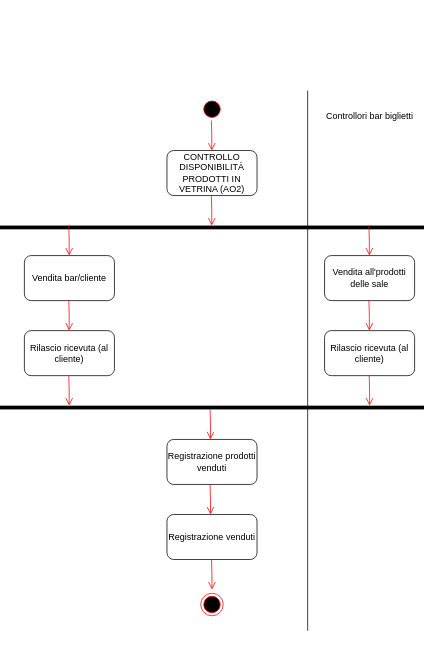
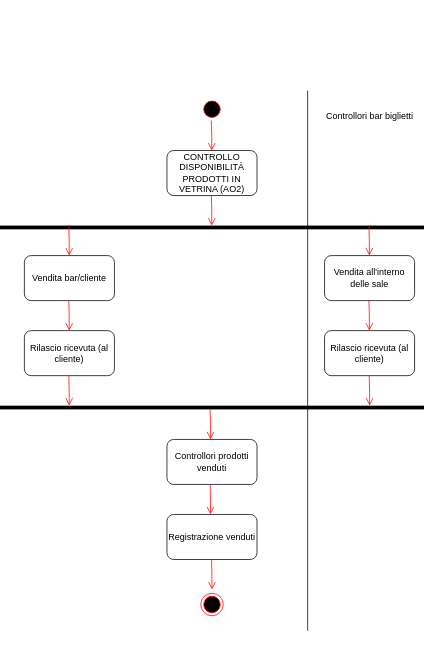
  <mxCell id="0" />
  <mxCell id="1" parent="0" />
  <mxCell id="2" value="" style="ellipse;html=1;shape=startState;fillColor=#000000;strokeColor=#ff0000;" parent="1" vertex="1"><mxGeometry x="255" y="130" width="30" height="30" as="geometry" /></mxCell>
  <mxCell id="3" value="" style="ellipse;html=1;shape=endState;fillColor=#000000;strokeColor=#ff0000;" parent="1" vertex="1"><mxGeometry x="255" y="790" width="30" height="30" as="geometry" /></mxCell>
  <mxCell id="4" value="CONTROLLO DISPONIBILITÀ PRODOTTI IN VETRINA (AO2)" style="rounded=1;whiteSpace=wrap;html=1;" parent="1" vertex="1"><mxGeometry x="210" y="200" width="120" height="60" as="geometry" /></mxCell>
  <mxCell id="5" value="" style="html=1;points=[];perimeter=orthogonalPerimeter;fillColor=#000000;strokeColor=none;rotation=-90;fontStyle=1" parent="1" vertex="1"><mxGeometry x="267.5" y="20" width="5" height="565" as="geometry" /></mxCell>
  <mxCell id="6" value="" style="edgeStyle=orthogonalEdgeStyle;html=1;verticalAlign=bottom;endArrow=open;endSize=8;strokeColor=#ff0000;rounded=0;" parent="1" edge="1"><mxGeometry relative="1" as="geometry"><mxPoint x="269.67" y="200" as="targetPoint" /><mxPoint x="269.17" y="160" as="sourcePoint" /></mxGeometry></mxCell>
  <mxCell id="7" value="Vendita bar/cliente" style="rounded=1;whiteSpace=wrap;html=1;" parent="1" vertex="1"><mxGeometry x="20" y="340" width="120" height="60" as="geometry" /></mxCell>
  <mxCell id="8" value="" style="edgeStyle=orthogonalEdgeStyle;html=1;verticalAlign=bottom;endArrow=open;endSize=8;strokeColor=#ff0000;rounded=0;" parent="1" edge="1"><mxGeometry relative="1" as="geometry"><mxPoint x="269.67" y="300" as="targetPoint" /><mxPoint x="269.17" y="260" as="sourcePoint" /></mxGeometry></mxCell>
  <mxCell id="9" value="" style="edgeStyle=orthogonalEdgeStyle;html=1;verticalAlign=bottom;endArrow=open;endSize=8;strokeColor=#ff0000;rounded=0;" parent="1" edge="1"><mxGeometry relative="1" as="geometry"><mxPoint x="79.67" y="340" as="targetPoint" /><mxPoint x="79.17" y="300" as="sourcePoint" /></mxGeometry></mxCell>
  <mxCell id="10" value="Rilascio ricevuta (al cliente)" style="rounded=1;whiteSpace=wrap;html=1;" parent="1" vertex="1"><mxGeometry x="20" y="440" width="120" height="60" as="geometry" /></mxCell>
  <mxCell id="11" value="" style="edgeStyle=orthogonalEdgeStyle;html=1;verticalAlign=bottom;endArrow=open;endSize=8;strokeColor=#ff0000;rounded=0;" parent="1" edge="1"><mxGeometry relative="1" as="geometry"><mxPoint x="79.67" y="440" as="targetPoint" /><mxPoint x="79.17" y="400" as="sourcePoint" /></mxGeometry></mxCell>
- <mxCell id="12" value="Vendita all'prodotti delle sale" style="rounded=1;whiteSpace=wrap;html=1;" parent="1" vertex="1"><mxGeometry x="420" y="340" width="120" height="60" as="geometry" /></mxCell>
+ <mxCell id="12" value="Vendita all'interno delle sale" style="rounded=1;whiteSpace=wrap;html=1;" parent="1" vertex="1"><mxGeometry x="420" y="340" width="120" height="60" as="geometry" /></mxCell>
  <mxCell id="13" value="" style="edgeStyle=orthogonalEdgeStyle;html=1;verticalAlign=bottom;endArrow=open;endSize=8;strokeColor=#ff0000;rounded=0;" parent="1" edge="1"><mxGeometry relative="1" as="geometry"><mxPoint x="479.67" y="340" as="targetPoint" /><mxPoint x="479.17" y="300" as="sourcePoint" /></mxGeometry></mxCell>
  <mxCell id="14" value="Rilascio ricevuta (al cliente)" style="rounded=1;whiteSpace=wrap;html=1;" parent="1" vertex="1"><mxGeometry x="420" y="440" width="120" height="60" as="geometry" /></mxCell>
  <mxCell id="15" value="" style="edgeStyle=orthogonalEdgeStyle;html=1;verticalAlign=bottom;endArrow=open;endSize=8;strokeColor=#ff0000;rounded=0;" parent="1" edge="1"><mxGeometry relative="1" as="geometry"><mxPoint x="479.67" y="440" as="targetPoint" /><mxPoint x="479.17" y="400" as="sourcePoint" /></mxGeometry></mxCell>
  <mxCell id="16" value="Controllori bar biglietti" style="text;html=1;strokeColor=none;fillColor=none;align=center;verticalAlign=middle;whiteSpace=wrap;rounded=0;" parent="1" vertex="1"><mxGeometry x="397.5" y="140" width="165" height="30" as="geometry" /></mxCell>
  <mxCell id="17" value="" style="html=1;points=[];perimeter=orthogonalPerimeter;fillColor=#000000;strokeColor=none;rotation=-90;" parent="1" vertex="1"><mxGeometry x="267.5" y="260" width="5" height="565" as="geometry" /></mxCell>
  <mxCell id="18" value="" style="edgeStyle=orthogonalEdgeStyle;html=1;verticalAlign=bottom;endArrow=open;endSize=8;strokeColor=#ff0000;rounded=0;" parent="1" edge="1"><mxGeometry relative="1" as="geometry"><mxPoint x="79.67" y="540" as="targetPoint" /><mxPoint x="79.17" y="500" as="sourcePoint" /></mxGeometry></mxCell>
  <mxCell id="19" value="" style="edgeStyle=orthogonalEdgeStyle;html=1;verticalAlign=bottom;endArrow=open;endSize=8;strokeColor=#ff0000;rounded=0;" parent="1" edge="1"><mxGeometry relative="1" as="geometry"><mxPoint x="480" y="540" as="targetPoint" /><mxPoint x="479.5" y="500" as="sourcePoint" /></mxGeometry></mxCell>
  <mxCell id="20" value="" style="edgeStyle=orthogonalEdgeStyle;html=1;verticalAlign=bottom;endArrow=open;endSize=8;strokeColor=#ff0000;rounded=0;" parent="1" edge="1"><mxGeometry relative="1" as="geometry"><mxPoint x="268" y="585" as="targetPoint" /><mxPoint x="267.5" y="545" as="sourcePoint" /></mxGeometry></mxCell>
- <mxCell id="21" value="Registrazione prodotti venduti" style="rounded=1;whiteSpace=wrap;html=1;" parent="1" vertex="1"><mxGeometry x="210" y="585" width="120" height="60" as="geometry" /></mxCell>
+ <mxCell id="21" value="Controllori prodotti venduti" style="rounded=1;whiteSpace=wrap;html=1;" parent="1" vertex="1"><mxGeometry x="210" y="585" width="120" height="60" as="geometry" /></mxCell>
  <mxCell id="22" value="" style="edgeStyle=orthogonalEdgeStyle;html=1;verticalAlign=bottom;endArrow=open;endSize=8;strokeColor=#ff0000;rounded=0;" parent="1" edge="1"><mxGeometry relative="1" as="geometry"><mxPoint x="268" y="685" as="targetPoint" /><mxPoint x="267.5" y="645" as="sourcePoint" /></mxGeometry></mxCell>
  <mxCell id="23" value="Registrazione venduti" style="rounded=1;whiteSpace=wrap;html=1;" parent="1" vertex="1"><mxGeometry x="210" y="685" width="120" height="60" as="geometry" /></mxCell>
  <mxCell id="24" value="" style="edgeStyle=orthogonalEdgeStyle;html=1;verticalAlign=bottom;endArrow=open;endSize=8;strokeColor=#ff0000;rounded=0;" parent="1" edge="1"><mxGeometry relative="1" as="geometry"><mxPoint x="269.91" y="785" as="targetPoint" /><mxPoint x="269.41" y="745" as="sourcePoint" /></mxGeometry></mxCell>
  <mxCell id="25" value="" style="endArrow=none;html=1;rounded=0;" parent="1" edge="1"><mxGeometry width="50" height="50" relative="1" as="geometry"><mxPoint x="397.5" y="840" as="sourcePoint" /><mxPoint x="397.5" y="120" as="targetPoint" /><Array as="points" /></mxGeometry></mxCell>
